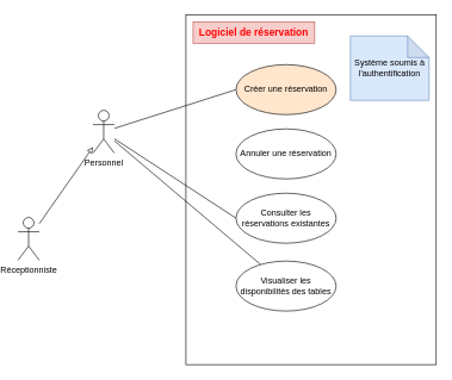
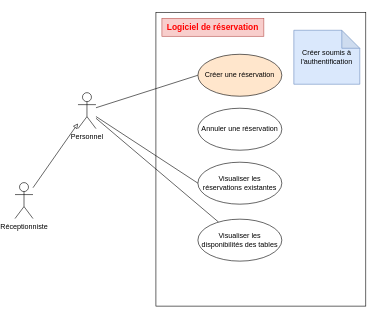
  <mxCell id="0" />
  <mxCell id="1" parent="0" />
  <mxCell id="2" value="" style="rounded=0;whiteSpace=wrap;html=1;" parent="1" vertex="1"><mxGeometry x="255" y="20" width="350" height="490" as="geometry" /></mxCell>
  <mxCell id="3" style="rounded=0;orthogonalLoop=1;jettySize=auto;html=1;endArrow=block;endFill=0;" parent="1" source="4" target="8" edge="1"><mxGeometry relative="1" as="geometry" /></mxCell>
  <mxCell id="4" value="Réceptionniste" style="shape=umlActor;verticalLabelPosition=bottom;verticalAlign=top;html=1;outlineConnect=0;" parent="1" vertex="1"><mxGeometry x="20" y="304" width="30" height="60" as="geometry" /></mxCell>
  <mxCell id="5" style="rounded=0;orthogonalLoop=1;jettySize=auto;html=1;entryX=0;entryY=0.5;entryDx=0;entryDy=0;endArrow=none;startFill=0;" parent="1" source="8" target="10" edge="1"><mxGeometry relative="1" as="geometry" /></mxCell>
  <mxCell id="6" style="rounded=0;orthogonalLoop=1;jettySize=auto;html=1;endArrow=none;startFill=0;" parent="1" source="8" target="9" edge="1"><mxGeometry relative="1" as="geometry" /></mxCell>
  <mxCell id="7" style="rounded=0;orthogonalLoop=1;jettySize=auto;html=1;entryX=0;entryY=0.5;entryDx=0;entryDy=0;endArrow=none;startFill=0;" parent="1" source="8" target="12" edge="1"><mxGeometry relative="1" as="geometry" /></mxCell>
  <mxCell id="8" value="Personnel" style="shape=umlActor;verticalLabelPosition=bottom;verticalAlign=top;html=1;outlineConnect=0;" parent="1" vertex="1"><mxGeometry x="125" y="154" width="30" height="60" as="geometry" /></mxCell>
  <mxCell id="9" value="Visualiser les disponibilités des tables" style="ellipse;whiteSpace=wrap;html=1;" parent="1" vertex="1"><mxGeometry x="325" y="365" width="140" height="70" as="geometry" /></mxCell>
  <mxCell id="10" value="Créer une réservation" style="ellipse;whiteSpace=wrap;html=1;fillColor=#ffe6cc;" parent="1" vertex="1"><mxGeometry x="325" y="90" width="140" height="70" as="geometry" /></mxCell>
  <mxCell id="11" value="Annuler une réservation" style="ellipse;whiteSpace=wrap;html=1;" parent="1" vertex="1"><mxGeometry x="325" y="180" width="140" height="70" as="geometry" /></mxCell>
- <mxCell id="12" value="Consulter les réservations existantes" style="ellipse;whiteSpace=wrap;html=1;" parent="1" vertex="1"><mxGeometry x="325" y="270" width="140" height="70" as="geometry" /></mxCell>
+ <mxCell id="12" value="Visualiser les réservations existantes" style="ellipse;whiteSpace=wrap;html=1;" parent="1" vertex="1"><mxGeometry x="325" y="270" width="140" height="70" as="geometry" /></mxCell>
  <mxCell id="13" value="&lt;font style=&quot;color: light-dark(rgb(255, 0, 0), rgb(237, 237, 237)); font-size: 14px;&quot;&gt;&lt;b&gt;Logiciel de réservation&lt;/b&gt;&lt;/font&gt;" style="text;html=1;align=center;verticalAlign=middle;whiteSpace=wrap;rounded=0;fillColor=#f8cecc;strokeColor=#b85450;" parent="1" vertex="1"><mxGeometry x="265" y="30" width="170" height="30" as="geometry" /></mxCell>
- <mxCell id="14" value="Système soumis à l'authentification" style="shape=note;whiteSpace=wrap;html=1;backgroundOutline=1;darkOpacity=0.05;fillColor=#dae8fc;strokeColor=#6c8ebf;" parent="1" vertex="1"><mxGeometry x="485" y="50" width="110" height="90" as="geometry" /></mxCell>
+ <mxCell id="14" value="Créer soumis à l'authentification" style="shape=note;whiteSpace=wrap;html=1;backgroundOutline=1;darkOpacity=0.05;fillColor=#dae8fc;strokeColor=#6c8ebf;" parent="1" vertex="1"><mxGeometry x="485" y="50" width="110" height="90" as="geometry" /></mxCell>
